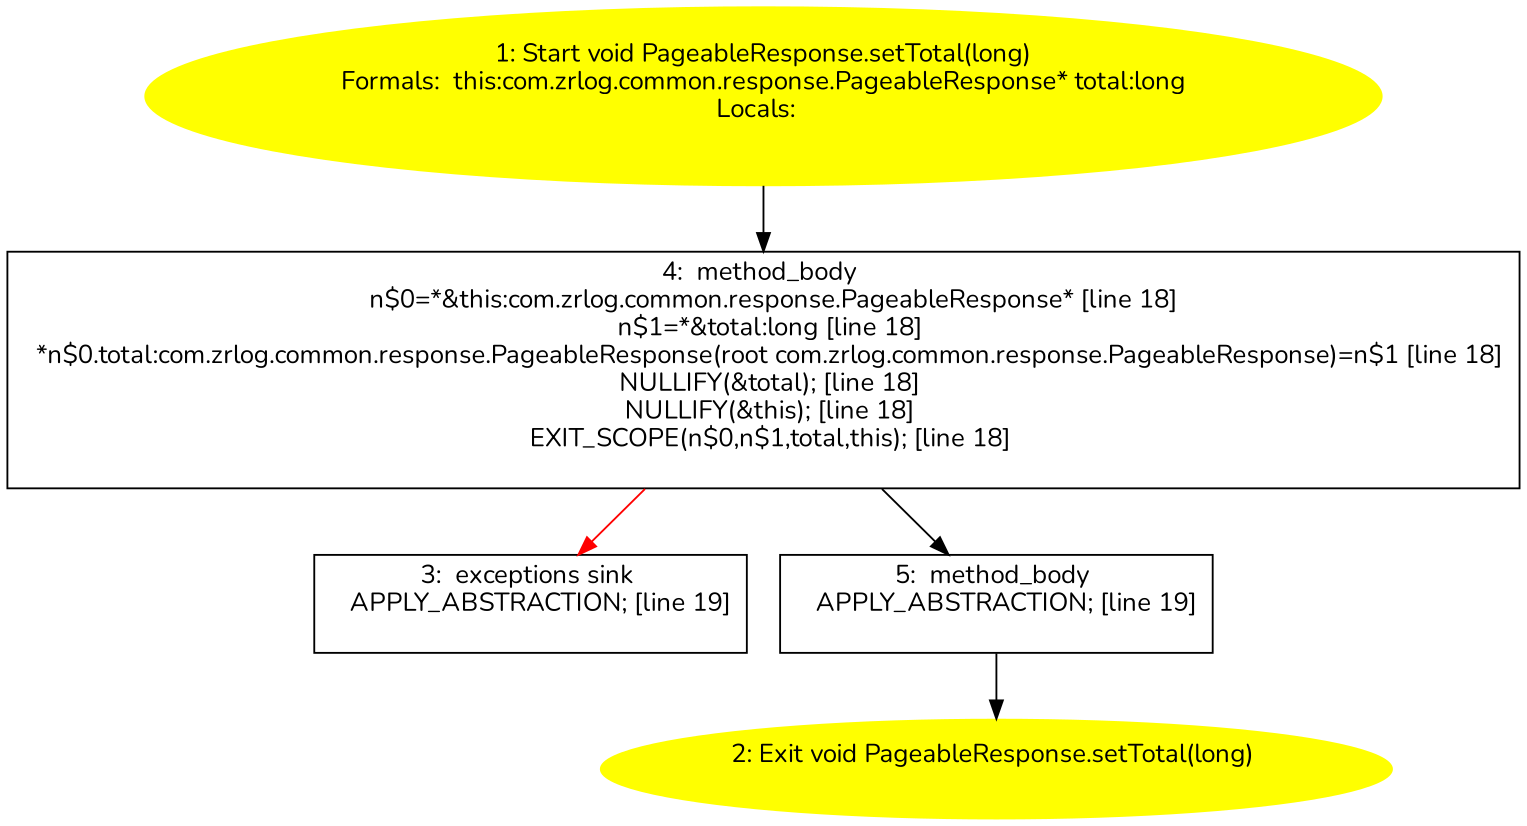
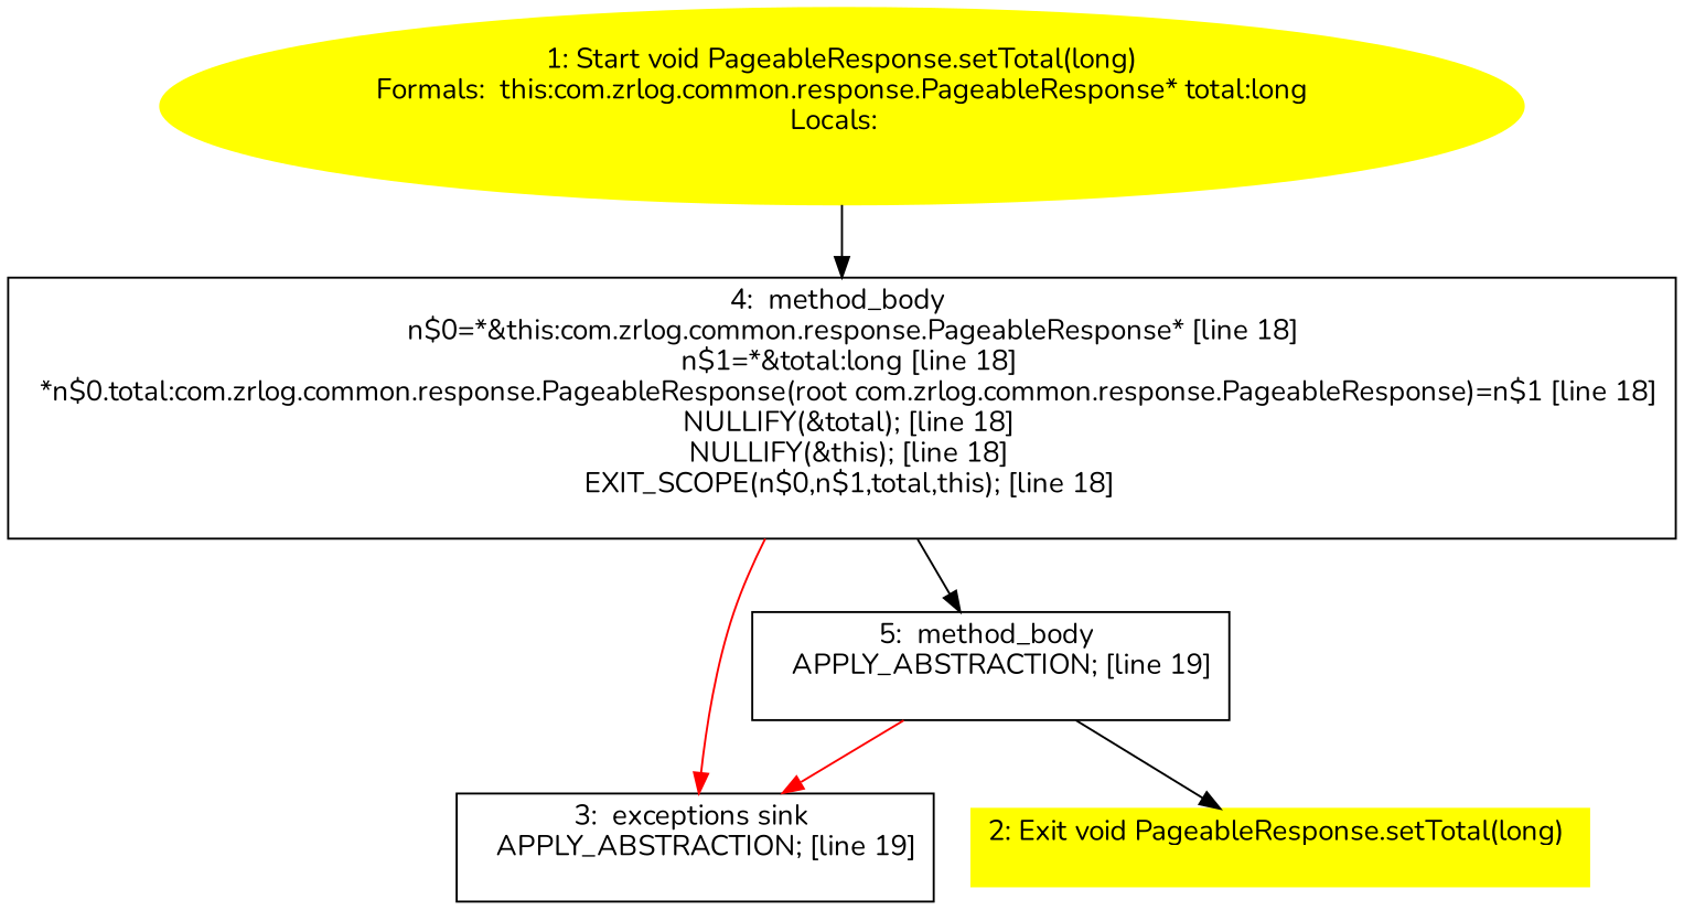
  digraph {
    fontname=Nunito
    node [fontname=Nunito shape=box]
    edge [fontname=Nunito]
    n1 [color=yellow label="1: Start void PageableResponse.setTotal(long)\nFormals:  this:com.zrlog.common.response.PageableResponse* total:long\nLocals:  \n  " style=filled shape=""]
    n2 [label="4:  method_body \n   n$0=*&this:com.zrlog.common.response.PageableResponse* [line 18]\n  n$1=*&total:long [line 18]\n  *n$0.total:com.zrlog.common.response.PageableResponse(root com.zrlog.common.response.PageableResponse)=n$1 [line 18]\n  NULLIFY(&total); [line 18]\n  NULLIFY(&this); [line 18]\n  EXIT_SCOPE(n$0,n$1,total,this); [line 18]\n "]
    n3 [label="3:  exceptions sink \n   APPLY_ABSTRACTION; [line 19]\n "]
    n4 [label="5:  method_body \n   APPLY_ABSTRACTION; [line 19]\n "]
-   n5 [color=yellow label="2: Exit void PageableResponse.setTotal(long) \n  " style=filled shape=""]
+   n5 [color=yellow label="2: Exit void PageableResponse.setTotal(long) \n  " style=filled]
    n1 -> n2
    n2 -> n3 [color=red]
    n2 -> n4
+   n4 -> n3 [color=red]
    n4 -> n5
  }
